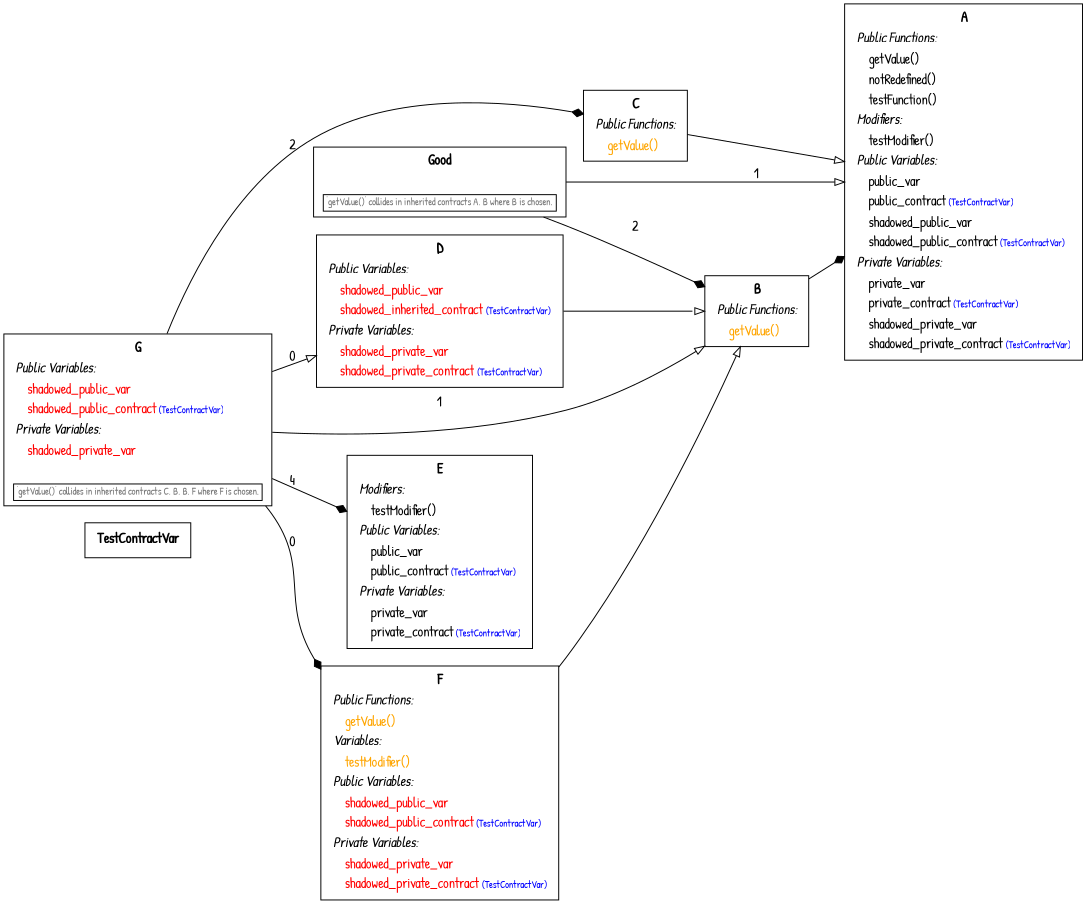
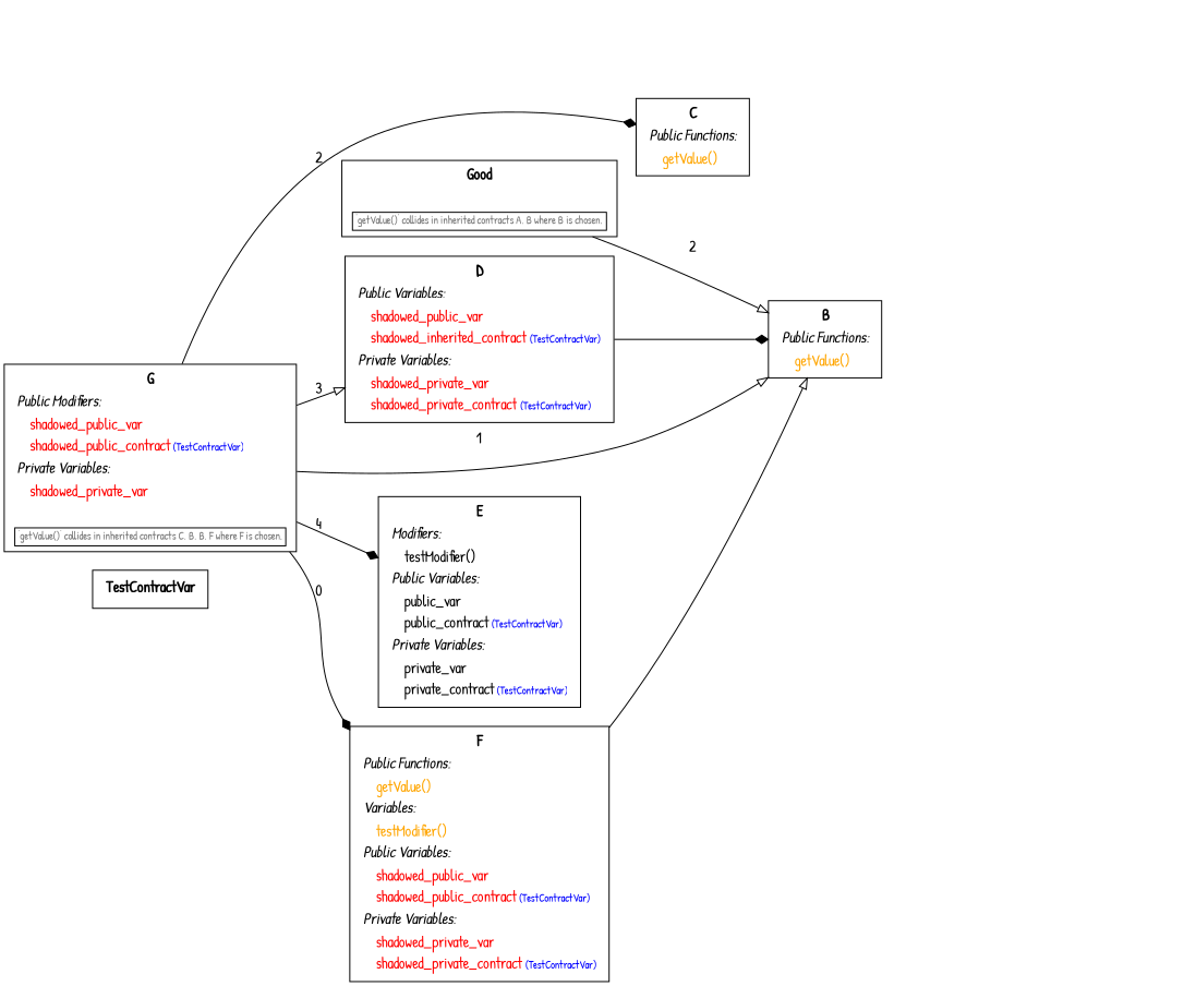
  digraph {
    fontname="Patrick Hand"
    rankdir=LR
    node [fontname="Patrick Hand" shape=box]
    edge [arrowhead=onormal fontname="Patrick Hand"]
    n1 [label=< <TABLE border="0"><TR><TD align="center"><B>TestContractVar</B></TD></TR></TABLE> >]
-   n2 [label=< <TABLE border="0"><TR><TD align="center"><B>A</B></TD></TR><TR><TD align="left"><I>Public Functions:</I></TD></TR><TR><TD align="left">    getValue()</TD></TR><TR><TD align="left">    notRedefined()</TD></TR><TR><TD align="left">    testFunction()</TD></TR><TR><TD align="left"><I>Modifiers:</I></TD></TR><TR><TD align="left">    testModifier()</TD></TR><TR><TD align="left"><I>Public Variables:</I></TD></TR><TR><TD align="left">    public_var</TD></TR><TR><TD align="left">    public_contract<font color="blue" POINT-SIZE="10"> (TestContractVar)</font></TD></TR><TR><TD align="left">    shadowed_public_var</TD></TR><TR><TD align="left">    shadowed_public_contract<font color="blue" POINT-SIZE="10"> (TestContractVar)</font></TD></TR><TR><TD align="left"><I>Private Variables:</I></TD></TR><TR><TD align="left">    private_var</TD></TR><TR><TD align="left">    private_contract<font color="blue" POINT-SIZE="10"> (TestContractVar)</font></TD></TR><TR><TD align="left">    shadowed_private_var</TD></TR><TR><TD align="left">    shadowed_private_contract<font color="blue" POINT-SIZE="10"> (TestContractVar)</font></TD></TR></TABLE> >]
    n3 [label=< <TABLE border="0"><TR><TD align="center"><B>B</B></TD></TR><TR><TD align="left"><I>Public Functions:</I></TD></TR><TR><TD align="left"><font color="#FFA500">    getValue()</font></TD></TR></TABLE> >]
    n4 [label=< <TABLE border="0"><TR><TD align="center"><B>Good</B></TD></TR><TR><TD><BR/></TD></TR><TR><TD align="left" border="1"><font color="#777777" point-size="10">'getValue()' collides in inherited contracts A, B where B is chosen.</font></TD></TR></TABLE> >]
    n5 [label=< <TABLE border="0"><TR><TD align="center"><B>C</B></TD></TR><TR><TD align="left"><I>Public Functions:</I></TD></TR><TR><TD align="left"><font color="#FFA500">    getValue()</font></TD></TR></TABLE> >]
    n6 [label=< <TABLE border="0"><TR><TD align="center"><B>D</B></TD></TR><TR><TD align="left"><I>Public Variables:</I></TD></TR><TR><TD align="left"><font color="red">    shadowed_public_var</font></TD></TR><TR><TD align="left"><font color="red">    shadowed_inherited_contract</font><font color="blue" POINT-SIZE="10"> (TestContractVar)</font></TD></TR><TR><TD align="left"><I>Private Variables:</I></TD></TR><TR><TD align="left"><font color="red">    shadowed_private_var</font></TD></TR><TR><TD align="left"><font color="red">    shadowed_private_contract</font><font color="blue" POINT-SIZE="10"> (TestContractVar)</font></TD></TR></TABLE> >]
    n7 [label=< <TABLE border="0"><TR><TD align="center"><B>E</B></TD></TR><TR><TD align="left"><I>Modifiers:</I></TD></TR><TR><TD align="left">    testModifier()</TD></TR><TR><TD align="left"><I>Public Variables:</I></TD></TR><TR><TD align="left">    public_var</TD></TR><TR><TD align="left">    public_contract<font color="blue" POINT-SIZE="10"> (TestContractVar)</font></TD></TR><TR><TD align="left"><I>Private Variables:</I></TD></TR><TR><TD align="left">    private_var</TD></TR><TR><TD align="left">    private_contract<font color="blue" POINT-SIZE="10"> (TestContractVar)</font></TD></TR></TABLE> >]
    n8 [label=< <TABLE border="0"><TR><TD align="center"><B>F</B></TD></TR><TR><TD align="left"><I>Public Functions:</I></TD></TR><TR><TD align="left"><font color="#FFA500">    getValue()</font></TD></TR><TR><TD align="left"><I>Variables:</I></TD></TR><TR><TD align="left"><font color="#FFA500">    testModifier()</font></TD></TR><TR><TD align="left"><I>Public Variables:</I></TD></TR><TR><TD align="left"><font color="red">    shadowed_public_var</font></TD></TR><TR><TD align="left"><font color="red">    shadowed_public_contract</font><font color="blue" POINT-SIZE="10"> (TestContractVar)</font></TD></TR><TR><TD align="left"><I>Private Variables:</I></TD></TR><TR><TD align="left"><font color="red">    shadowed_private_var</font></TD></TR><TR><TD align="left"><font color="red">    shadowed_private_contract</font><font color="blue" POINT-SIZE="10"> (TestContractVar)</font></TD></TR></TABLE> >]
-   n9 [label=< <TABLE border="0"><TR><TD align="center"><B>G</B></TD></TR><TR><TD align="left"><I>Public Variables:</I></TD></TR><TR><TD align="left"><font color="red">    shadowed_public_var</font></TD></TR><TR><TD align="left"><font color="red">    shadowed_public_contract</font><font color="blue" POINT-SIZE="10"> (TestContractVar)</font></TD></TR><TR><TD align="left"><I>Private Variables:</I></TD></TR><TR><TD align="left"><font color="red">    shadowed_private_var</font></TD></TR><TR><TD><BR/></TD></TR><TR><TD align="left" border="1"><font color="#777777" point-size="10">'getValue()' collides in inherited contracts C, B, B, F where F is chosen.</font></TD></TR></TABLE> >]
-   n3 -> n2 [arrowhead=diamond]
-   n4 -> n2 [label=1]
-   n4 -> n3 [arrowhead=diamond label=2]
-   n5 -> n2
-   n6 -> n3
+   n9 [label=< <TABLE border="0"><TR><TD align="center"><B>G</B></TD></TR><TR><TD align="left"><I>Public Modifiers:</I></TD></TR><TR><TD align="left"><font color="red">    shadowed_public_var</font></TD></TR><TR><TD align="left"><font color="red">    shadowed_public_contract</font><font color="blue" POINT-SIZE="10"> (TestContractVar)</font></TD></TR><TR><TD align="left"><I>Private Variables:</I></TD></TR><TR><TD align="left"><font color="red">    shadowed_private_var</font></TD></TR><TR><TD><BR/></TD></TR><TR><TD align="left" border="1"><font color="#777777" point-size="10">'getValue()' collides in inherited contracts C, B, B, F where F is chosen.</font></TD></TR></TABLE> >]
+   n4 -> n3 [label=2]
+   n6 -> n3 [arrowhead=diamond]
    n8 -> n3
    n9 -> n3 [label=1]
    n9 -> n5 [arrowhead=diamond label=2]
-   n9 -> n6 [label=0]
+   n9 -> n6 [label=3]
    n9 -> n7 [arrowhead=diamond label=4]
    n9 -> n8 [arrowhead=diamond label=0]
  }
